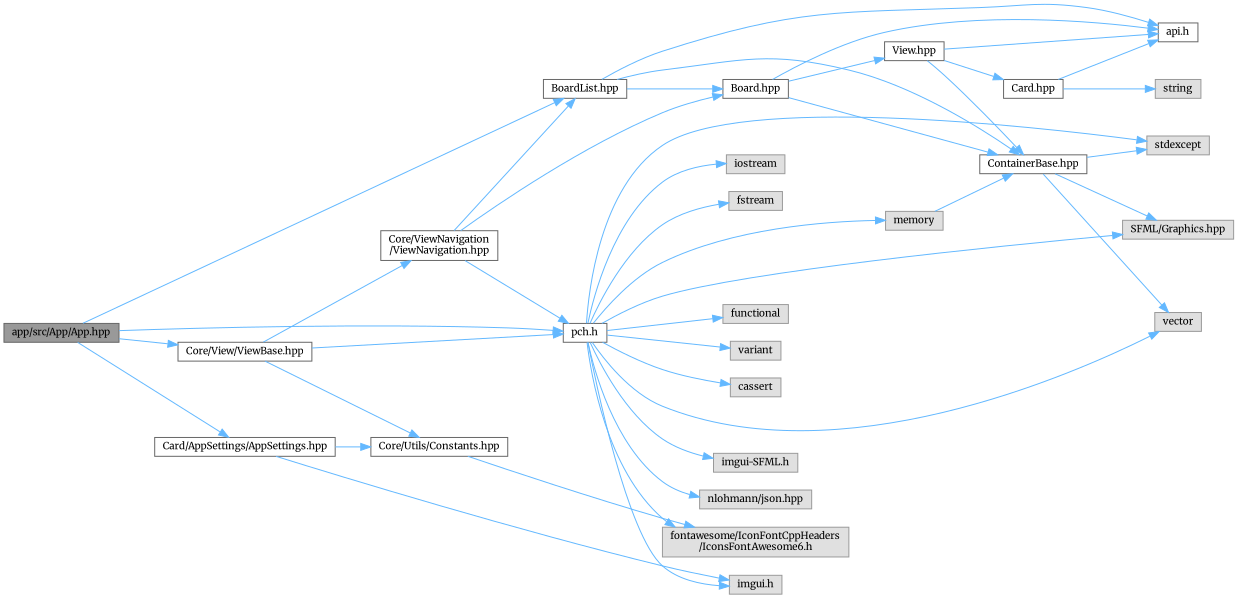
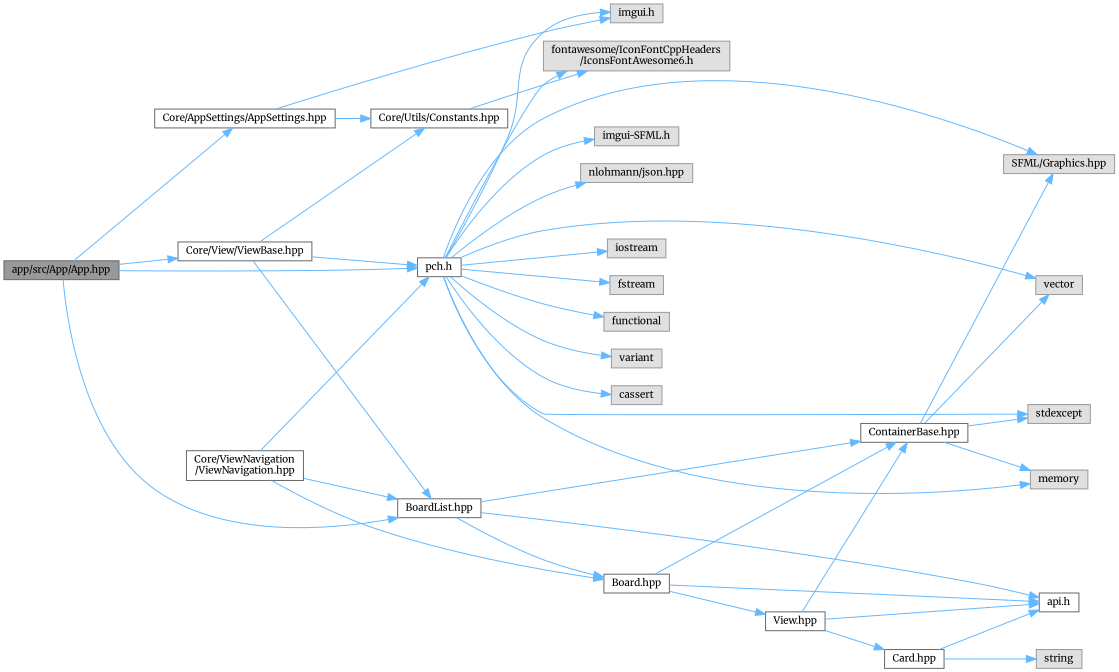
  digraph {
    fontname=Merriweather
    rankdir=LR
    node [color=grey60 fillcolor="#E0E0E0" fontname=Merriweather fontsize=10 shape=box style=filled]
    edge [color=steelblue1 fontname=Merriweather fontsize=10 labelfontname=Helvetica labelfontsize=10 style=solid]
    n1 [color=gray40 fillcolor=grey60 fontcolor=black height=0.2 label="app/src/App/App.hpp" width=0.4]
    n2 [color=grey40 fillcolor=white height=0.2 label="pch.h" width=0.4]
    n3 [color=grey40 fillcolor=white height=0.2 label="BoardList.hpp" width=0.4]
    n4 [color=grey40 fillcolor=white height=0.2 label="Core/View/ViewBase.hpp" width=0.4]
-   n5 [color=grey40 fillcolor=white height=0.2 label="Card/AppSettings/AppSettings.hpp" width=0.4]
+   n5 [color=grey40 fillcolor=white height=0.2 label="Core/AppSettings/AppSettings.hpp" width=0.4]
    n6 [height=0.2 label=vector width=0.4]
    n7 [height=0.2 label=iostream width=0.4]
    n8 [height=0.2 label=fstream width=0.4]
    n9 [height=0.2 label=stdexcept width=0.4]
    n10 [height=0.2 label=functional width=0.4]
    n11 [height=0.2 label=memory width=0.4]
    n12 [height=0.2 label=variant width=0.4]
    n13 [height=0.2 label=cassert width=0.4]
    n14 [height=0.2 label="SFML/Graphics.hpp" width=0.4]
    n15 [height=0.2 label="imgui.h" width=0.4]
    n16 [height=0.2 label="imgui-SFML.h" width=0.4]
    n17 [height=0.2 label="nlohmann/json.hpp" width=0.4]
    n18 [height=0.2 label="fontawesome/IconFontCppHeaders\l/IconsFontAwesome6.h" width=0.4]
    n19 [color=grey40 fillcolor=white height=0.2 label="api.h" width=0.4]
    n20 [color=grey40 fillcolor=white height=0.2 label="Board.hpp" width=0.4]
    n21 [color=grey40 fillcolor=white height=0.2 label="ContainerBase.hpp" width=0.4]
    n22 [color=grey40 fillcolor=white height=0.2 label="Core/Utils/Constants.hpp" width=0.4]
    n23 [color=grey40 fillcolor=white height=0.2 label="Core/ViewNavigation\l/ViewNavigation.hpp" width=0.4]
    n24 [color=grey40 fillcolor=white height=0.2 label="View.hpp" width=0.4]
    n25 [color=grey40 fillcolor=white height=0.2 label="Card.hpp" width=0.4]
    n26 [height=0.2 label=string width=0.4]
    n1 -> n2
    n1 -> n3
    n1 -> n4
    n1 -> n5
    n2 -> n6
    n2 -> n7
    n2 -> n8
    n2 -> n9
    n2 -> n10
    n2 -> n11
    n2 -> n12
    n2 -> n13
    n2 -> n14
    n2 -> n15
    n2 -> n16
    n2 -> n17
    n2 -> n18
    n3 -> n19
    n3 -> n20
    n3 -> n21
    n4 -> n2
    n4 -> n22
-   n4 -> n23
+   n4 -> n3
    n5 -> n15
    n5 -> n22
    n20 -> n19
    n20 -> n21
    n20 -> n24
    n21 -> n6
    n21 -> n9
-   n11 -> n21
+   n21 -> n11
    n21 -> n14
    n22 -> n18
    n23 -> n2
    n23 -> n3
    n23 -> n20
    n24 -> n19
    n24 -> n21
    n24 -> n25
    n25 -> n19
    n25 -> n26
  }
